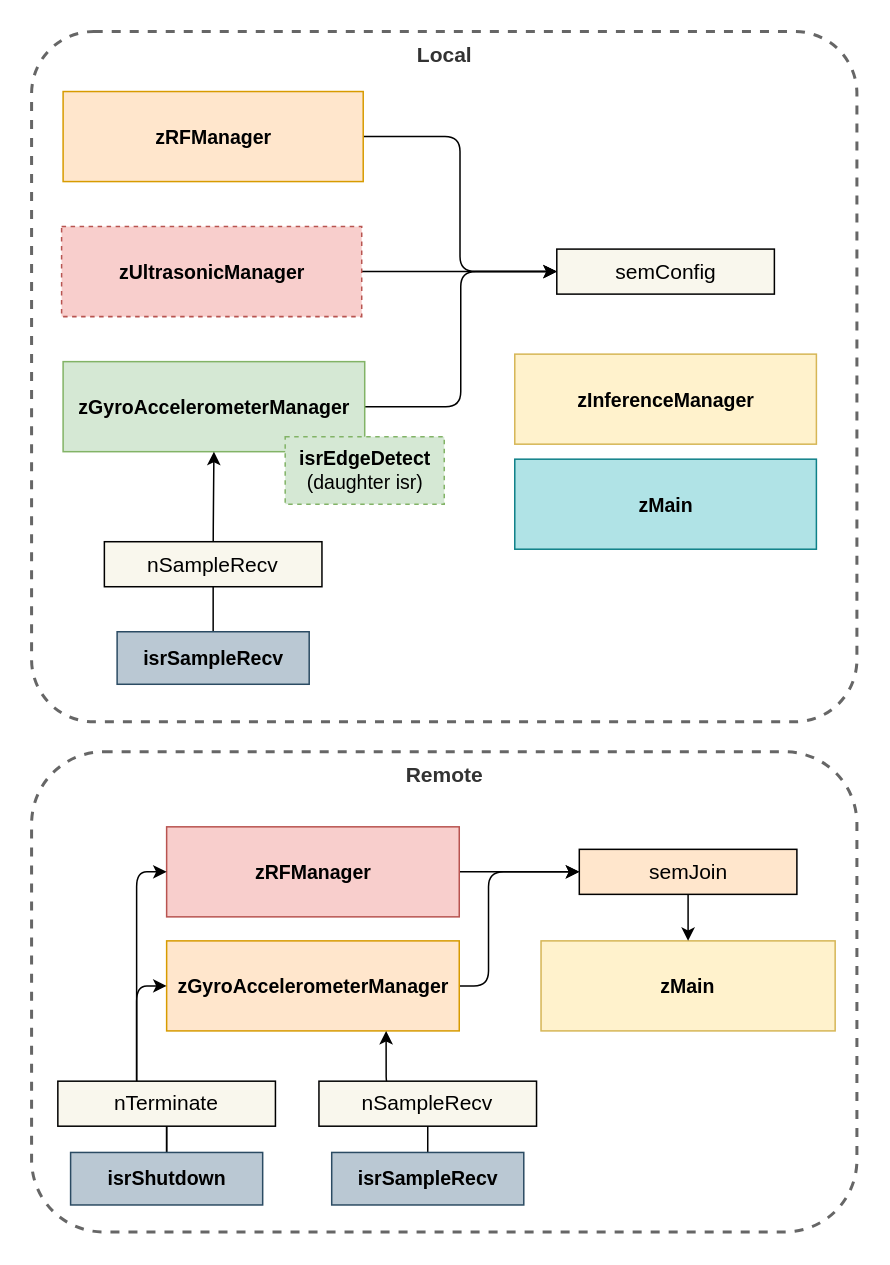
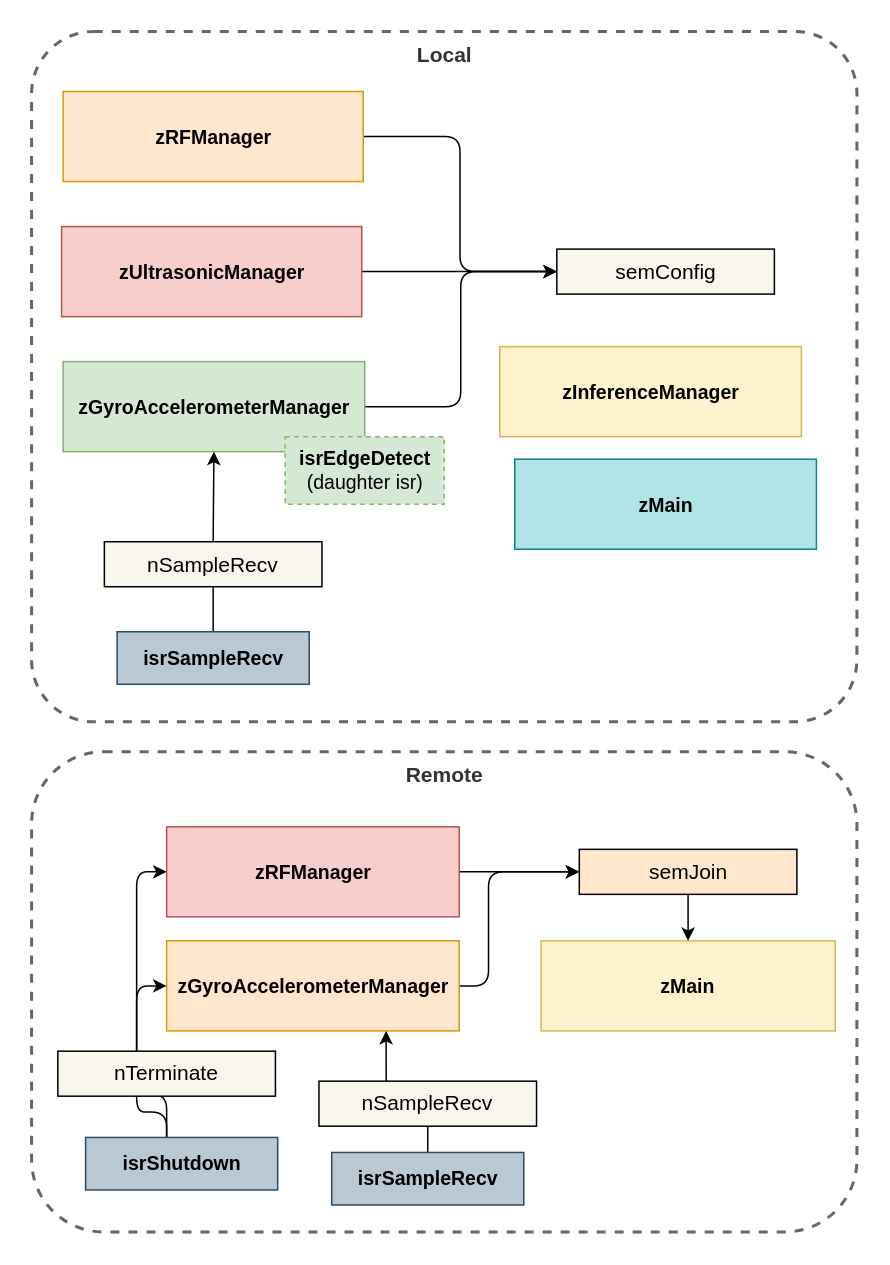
  <mxCell id="0" />
  <mxCell id="1" parent="0" />
  <mxCell id="2" value="&lt;font style=&quot;font-size: 14px&quot;&gt;&lt;b&gt;Remote&lt;/b&gt;&lt;/font&gt;" style="rounded=1;whiteSpace=wrap;html=1;dashed=1;verticalAlign=top;fillColor=none;strokeColor=#666666;fontColor=#333333;strokeWidth=2;" vertex="1" parent="1"><mxGeometry x="20.5" y="500.5" width="550" height="320" as="geometry" /></mxCell>
  <mxCell id="3" value="&lt;font style=&quot;font-size: 14px&quot;&gt;&lt;b&gt;Local&lt;/b&gt;&lt;/font&gt;" style="rounded=1;whiteSpace=wrap;html=1;dashed=1;verticalAlign=top;arcSize=9;fillColor=none;strokeColor=#666666;fontColor=#333333;strokeWidth=2;" vertex="1" parent="1"><mxGeometry x="20.5" y="20.5" width="550" height="460" as="geometry" /></mxCell>
  <mxCell id="4" style="edgeStyle=orthogonalEdgeStyle;rounded=1;orthogonalLoop=1;jettySize=auto;html=1;exitX=1;exitY=0.5;exitDx=0;exitDy=0;entryX=0;entryY=0.5;entryDx=0;entryDy=0;strokeColor=#000000;endArrow=open;" edge="1" parent="1" source="5" target="13"><mxGeometry relative="1" as="geometry" /></mxCell>
- <mxCell id="5" value="zUltrasonicManager" style="rounded=0;whiteSpace=wrap;html=1;fillColor=#f8cecc;strokeColor=#b85450;strokeWidth=1;fontStyle=1;fontSize=13;dashed=1;" vertex="1" parent="1"><mxGeometry x="40.5" y="150.5" width="200" height="60" as="geometry" /></mxCell>
+ <mxCell id="5" value="zUltrasonicManager" style="rounded=0;whiteSpace=wrap;html=1;fillColor=#f8cecc;strokeColor=#b85450;strokeWidth=1;fontStyle=1;fontSize=13;" vertex="1" parent="1"><mxGeometry x="40.5" y="150.5" width="200" height="60" as="geometry" /></mxCell>
  <mxCell id="6" style="edgeStyle=orthogonalEdgeStyle;rounded=1;orthogonalLoop=1;jettySize=auto;html=1;exitX=1;exitY=0.5;exitDx=0;exitDy=0;entryX=0;entryY=0.5;entryDx=0;entryDy=0;strokeColor=#000000;" edge="1" parent="1" source="7" target="13"><mxGeometry relative="1" as="geometry" /></mxCell>
  <mxCell id="7" value="zGyroAccelerometerManager" style="rounded=0;whiteSpace=wrap;html=1;fillColor=#d5e8d4;strokeColor=#82b366;strokeWidth=1;fontStyle=1;fontSize=13;" vertex="1" parent="1"><mxGeometry x="41.5" y="240.5" width="201" height="60" as="geometry" /></mxCell>
  <mxCell id="8" value="&lt;b&gt;isrEdgeDetect &lt;/b&gt;(&lt;span style=&quot;font-size: 13px&quot;&gt;daughter isr)&lt;/span&gt;" style="rounded=0;whiteSpace=wrap;html=1;fillColor=#d5e8d4;strokeColor=#82b366;strokeWidth=1;fontStyle=0;fontSize=13;dashed=1;" vertex="1" parent="1"><mxGeometry x="189.5" y="290.5" width="106" height="45" as="geometry" /></mxCell>
  <mxCell id="9" value="&lt;span style=&quot;font-size: 13px&quot;&gt;zMain&lt;/span&gt;" style="rounded=0;whiteSpace=wrap;html=1;fillColor=#b0e3e6;strokeColor=#0e8088;strokeWidth=1;fontStyle=1;fontSize=13;" vertex="1" parent="1"><mxGeometry x="342.5" y="305.5" width="201" height="60" as="geometry" /></mxCell>
  <mxCell id="10" style="edgeStyle=orthogonalEdgeStyle;rounded=1;orthogonalLoop=1;jettySize=auto;html=1;exitX=1;exitY=0.5;exitDx=0;exitDy=0;entryX=0;entryY=0.5;entryDx=0;entryDy=0;strokeColor=#000000;" edge="1" parent="1" source="11" target="13"><mxGeometry relative="1" as="geometry" /></mxCell>
  <mxCell id="11" value="zRFManager" style="rounded=0;whiteSpace=wrap;html=1;fillColor=#ffe6cc;strokeColor=#d79b00;strokeWidth=1;fontStyle=1;fontSize=13;" vertex="1" parent="1"><mxGeometry x="41.5" y="60.5" width="200" height="60" as="geometry" /></mxCell>
- <mxCell id="12" value="zInferenceManager" style="rounded=0;whiteSpace=wrap;html=1;fillColor=#fff2cc;strokeColor=#d6b656;strokeWidth=1;fontStyle=1;fontSize=13;" vertex="1" parent="1"><mxGeometry x="342.5" y="235.5" width="201" height="60" as="geometry" /></mxCell>
+ <mxCell id="12" value="zInferenceManager" style="rounded=0;whiteSpace=wrap;html=1;fillColor=#fff2cc;strokeColor=#d6b656;strokeWidth=1;fontStyle=1;fontSize=13;" vertex="1" parent="1"><mxGeometry x="332.5" y="230.5" width="201" height="60" as="geometry" /></mxCell>
  <mxCell id="13" value="&lt;font style=&quot;font-size: 14px&quot;&gt;semConfig&lt;/font&gt;" style="rounded=0;whiteSpace=wrap;html=1;fillColor=#f9f7ed;strokeColor=#000000;" vertex="1" parent="1"><mxGeometry x="370.5" y="165.5" width="145" height="30" as="geometry" /></mxCell>
  <mxCell id="14" style="edgeStyle=orthogonalEdgeStyle;rounded=1;orthogonalLoop=1;jettySize=auto;html=1;exitX=0.5;exitY=0;exitDx=0;exitDy=0;entryX=0.5;entryY=1;entryDx=0;entryDy=0;strokeColor=#000000;" edge="1" parent="1" source="15" target="7"><mxGeometry relative="1" as="geometry" /></mxCell>
  <mxCell id="15" value="isrSampleRecv" style="rounded=0;whiteSpace=wrap;html=1;fillColor=#BAC8D3;strokeColor=#2B4B63;strokeWidth=1;fontStyle=1;fontSize=13;" vertex="1" parent="1"><mxGeometry x="77.5" y="420.5" width="128" height="35" as="geometry" /></mxCell>
  <mxCell id="16" value="&lt;font style=&quot;font-size: 14px&quot;&gt;nSampleRecv&lt;/font&gt;" style="rounded=0;whiteSpace=wrap;html=1;fillColor=#f9f7ed;strokeColor=#000000;" vertex="1" parent="1"><mxGeometry x="69" y="360.5" width="145" height="30" as="geometry" /></mxCell>
  <mxCell id="17" style="edgeStyle=orthogonalEdgeStyle;rounded=1;orthogonalLoop=1;jettySize=auto;html=1;exitX=1;exitY=0.5;exitDx=0;exitDy=0;entryX=0;entryY=0.5;entryDx=0;entryDy=0;strokeColor=#000000;" edge="1" parent="1" source="18" target="23"><mxGeometry relative="1" as="geometry"><Array as="points"><mxPoint x="325" y="656.5" /><mxPoint x="325" y="580.5" /></Array></mxGeometry></mxCell>
  <mxCell id="18" value="zGyroAccelerometerManager" style="rounded=0;whiteSpace=wrap;html=1;fillColor=#ffe6cc;strokeColor=#d79b00;strokeWidth=1;fontStyle=1;fontSize=13;" vertex="1" parent="1"><mxGeometry x="110.5" y="626.5" width="195" height="60" as="geometry" /></mxCell>
  <mxCell id="19" value="zMain" style="rounded=0;whiteSpace=wrap;html=1;fillColor=#fff2cc;strokeColor=#d6b656;strokeWidth=1;fontStyle=1;fontSize=13;" vertex="1" parent="1"><mxGeometry x="360" y="626.5" width="196" height="60" as="geometry" /></mxCell>
  <mxCell id="20" style="edgeStyle=orthogonalEdgeStyle;rounded=1;orthogonalLoop=1;jettySize=auto;html=1;exitX=1;exitY=0.5;exitDx=0;exitDy=0;entryX=0;entryY=0.5;entryDx=0;entryDy=0;strokeColor=#000000;" edge="1" parent="1" source="21" target="23"><mxGeometry relative="1" as="geometry" /></mxCell>
  <mxCell id="21" value="zRFManager" style="rounded=0;whiteSpace=wrap;html=1;fillColor=#f8cecc;strokeColor=#b85450;strokeWidth=1;fontStyle=1;fontSize=13;" vertex="1" parent="1"><mxGeometry x="110.5" y="550.5" width="195" height="60" as="geometry" /></mxCell>
  <mxCell id="22" style="edgeStyle=orthogonalEdgeStyle;rounded=1;orthogonalLoop=1;jettySize=auto;html=1;exitX=0.5;exitY=1;exitDx=0;exitDy=0;entryX=0.5;entryY=0;entryDx=0;entryDy=0;strokeColor=#000000;" edge="1" parent="1" source="23" target="19"><mxGeometry relative="1" as="geometry" /></mxCell>
  <mxCell id="23" value="&lt;font style=&quot;font-size: 14px&quot;&gt;semJoin&lt;/font&gt;" style="rounded=0;whiteSpace=wrap;html=1;fillColor=#ffe6cc;strokeColor=#000000;" vertex="1" parent="1"><mxGeometry x="385.5" y="565.5" width="145" height="30" as="geometry" /></mxCell>
  <mxCell id="24" style="edgeStyle=orthogonalEdgeStyle;rounded=1;orthogonalLoop=1;jettySize=auto;html=1;exitX=0.5;exitY=0;exitDx=0;exitDy=0;entryX=0.75;entryY=1;entryDx=0;entryDy=0;strokeColor=#000000;" edge="1" parent="1" source="25" target="18"><mxGeometry relative="1" as="geometry" /></mxCell>
  <mxCell id="25" value="isrSampleRecv" style="rounded=0;whiteSpace=wrap;html=1;fillColor=#BAC8D3;strokeColor=#2B4B63;strokeWidth=1;fontStyle=1;fontSize=13;" vertex="1" parent="1"><mxGeometry x="220.5" y="767.5" width="128" height="35" as="geometry" /></mxCell>
  <mxCell id="26" value="&lt;font style=&quot;font-size: 14px&quot;&gt;nSampleRecv&lt;/font&gt;" style="rounded=0;whiteSpace=wrap;html=1;fillColor=#f9f7ed;strokeColor=#000000;" vertex="1" parent="1"><mxGeometry x="212" y="720" width="145" height="30" as="geometry" /></mxCell>
  <mxCell id="27" style="edgeStyle=orthogonalEdgeStyle;rounded=1;orthogonalLoop=1;jettySize=auto;html=1;exitX=0.5;exitY=0;exitDx=0;exitDy=0;entryX=0;entryY=0.5;entryDx=0;entryDy=0;strokeColor=#000000;" edge="1" parent="1" source="29" target="21"><mxGeometry relative="1" as="geometry"><Array as="points"><mxPoint x="110.5" y="770.5" /><mxPoint x="110.5" y="740.5" /><mxPoint x="90.5" y="740.5" /><mxPoint x="90.5" y="580.5" /></Array></mxGeometry></mxCell>
  <mxCell id="28" style="edgeStyle=orthogonalEdgeStyle;rounded=1;orthogonalLoop=1;jettySize=auto;html=1;exitX=0.5;exitY=0;exitDx=0;exitDy=0;entryX=0;entryY=0.5;entryDx=0;entryDy=0;strokeColor=#000000;" edge="1" parent="1" source="29" target="18"><mxGeometry relative="1" as="geometry"><Array as="points"><mxPoint x="110.5" y="770.5" /><mxPoint x="110.5" y="728.5" /><mxPoint x="90.5" y="728.5" /><mxPoint x="90.5" y="656.5" /></Array></mxGeometry></mxCell>
- <mxCell id="29" value="isrShutdown" style="rounded=0;whiteSpace=wrap;html=1;fillColor=#BAC8D3;strokeColor=#2B4B63;strokeWidth=1;fontStyle=1;fontSize=13;" vertex="1" parent="1"><mxGeometry x="46.5" y="767.5" width="128" height="35" as="geometry" /></mxCell>
- <mxCell id="30" value="&lt;font style=&quot;font-size: 14px&quot;&gt;nTerminate&lt;/font&gt;" style="rounded=0;whiteSpace=wrap;html=1;fillColor=#f9f7ed;strokeColor=#000000;" vertex="1" parent="1"><mxGeometry x="38" y="720" width="145" height="30" as="geometry" /></mxCell>
+ <mxCell id="29" value="isrShutdown" style="rounded=0;whiteSpace=wrap;html=1;fillColor=#BAC8D3;strokeColor=#2B4B63;strokeWidth=1;fontStyle=1;fontSize=13;" vertex="1" parent="1"><mxGeometry x="56.5" y="757.5" width="128" height="35" as="geometry" /></mxCell>
+ <mxCell id="30" value="&lt;font style=&quot;font-size: 14px&quot;&gt;nTerminate&lt;/font&gt;" style="rounded=0;whiteSpace=wrap;html=1;fillColor=#f9f7ed;strokeColor=#000000;" vertex="1" parent="1"><mxGeometry x="38" y="700" width="145" height="30" as="geometry" /></mxCell>
